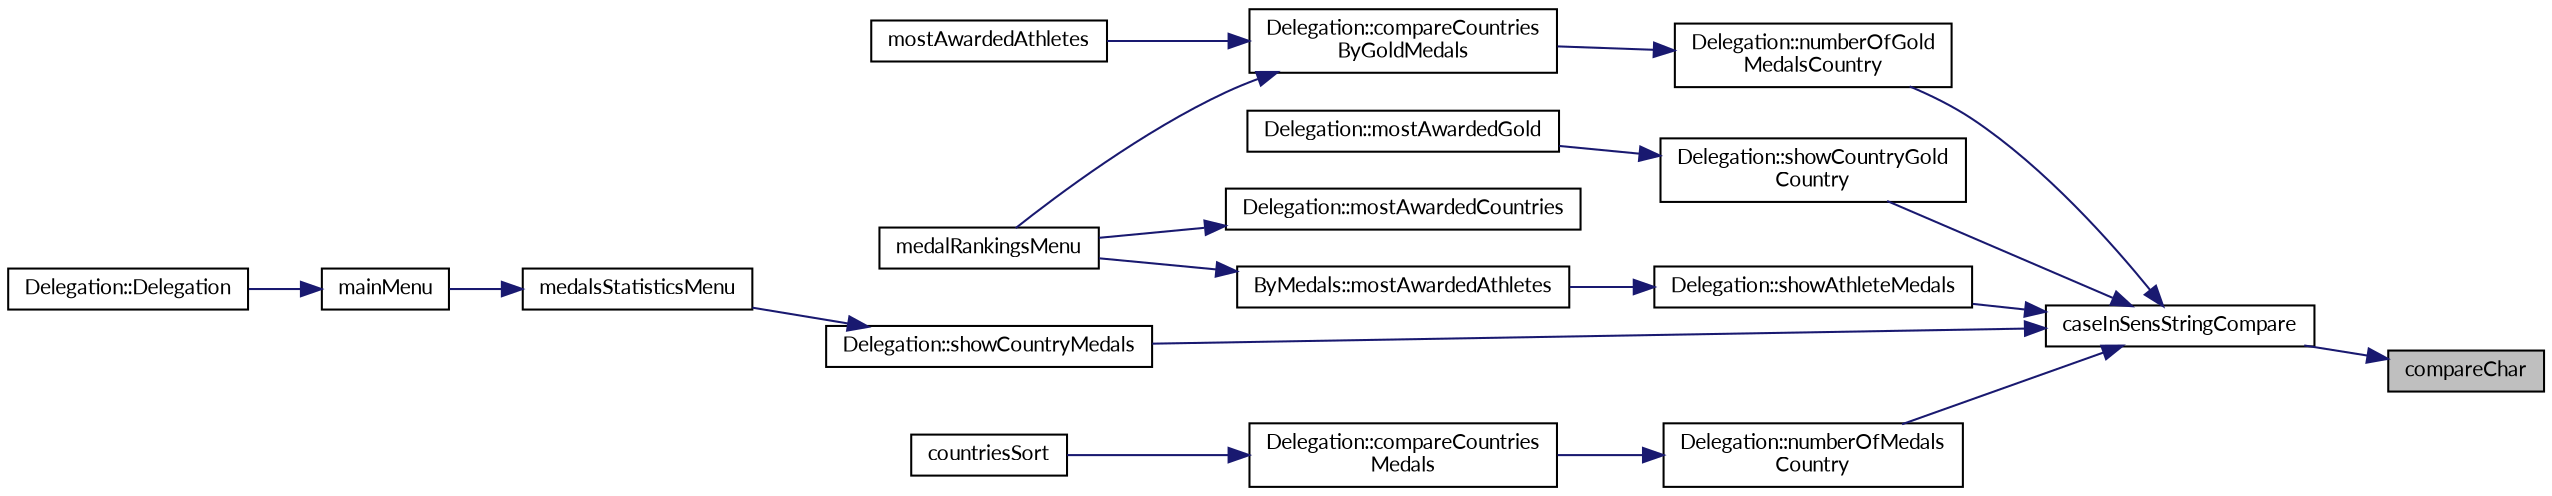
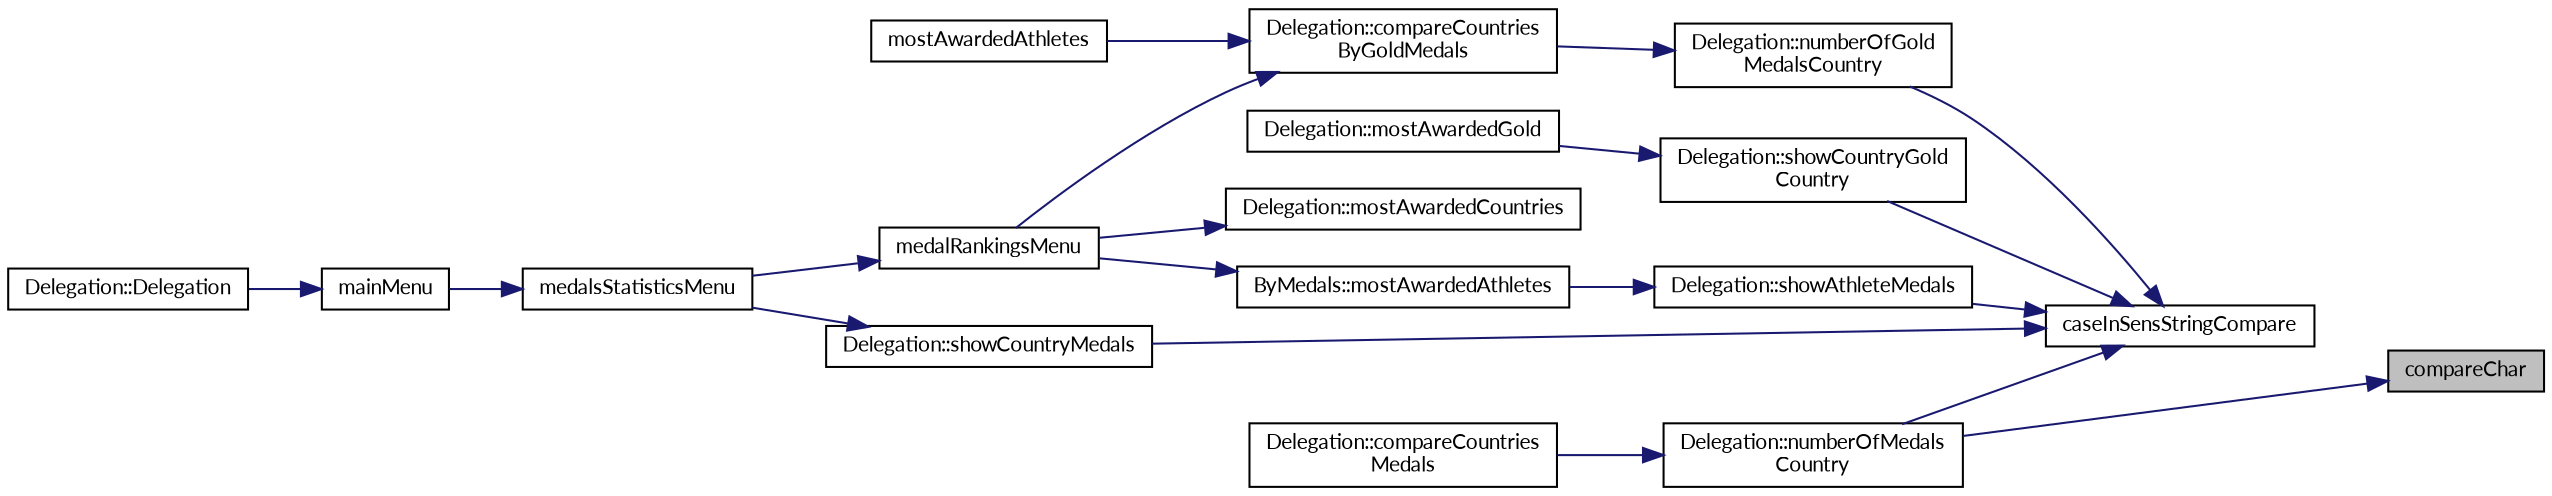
  digraph {
    fontname=Lato
    rankdir=RL
    node [color=black fillcolor=white fontname=Lato fontsize=10 shape=record style=filled]
    edge [color=midnightblue dir=back fontname=Lato fontsize=10 labelfontname=Helvetica labelfontsize=10 style=solid]
    n1 [fillcolor=grey75 fontcolor=black height=0.2 label=compareChar width=0.4]
    n2 [height=0.2 label=caseInSensStringCompare width=0.4]
    n3 [height=0.2 label="Delegation::numberOfGold\lMedalsCountry" width=0.4]
    n4 [height=0.2 label="Delegation::numberOfMedals\lCountry" width=0.4]
    n5 [height=0.2 label="Delegation::showAthleteMedals" width=0.4]
    n6 [height=0.2 label="Delegation::showCountryGold\lCountry" width=0.4]
    n7 [height=0.2 label="Delegation::showCountryMedals" width=0.4]
    n8 [height=0.2 label="Delegation::compareCountries\lByGoldMedals" width=0.4]
    n9 [height=0.2 label="Delegation::compareCountries\lMedals" width=0.4]
    n10 [height=0.2 label="ByMedals::mostAwardedAthletes" width=0.4]
    n11 [height=0.2 label="Delegation::mostAwardedGold" width=0.4]
    n12 [height=0.2 label=medalsStatisticsMenu width=0.4]
    n13 [height=0.2 label=mostAwardedAthletes width=0.4]
    n14 [height=0.2 label=medalRankingsMenu width=0.4]
-   n15 [height=0.2 label=countriesSort width=0.4]
    n16 [height=0.2 label=mainMenu width=0.4]
    n17 [height=0.2 label="Delegation::Delegation" width=0.4]
    n18 [height=0.2 label="Delegation::mostAwardedCountries" width=0.4]
-   n1 -> n2
+   n1 -> n4
    n2 -> n3
    n2 -> n4
    n2 -> n5
    n2 -> n6
    n2 -> n7
    n3 -> n8
    n4 -> n9
    n5 -> n10
    n6 -> n11
    n7 -> n12
    n8 -> n13
    n8 -> n14
-   n9 -> n15
    n10 -> n14
    n12 -> n16
+   n14 -> n12
    n16 -> n17
    n18 -> n14
  }
